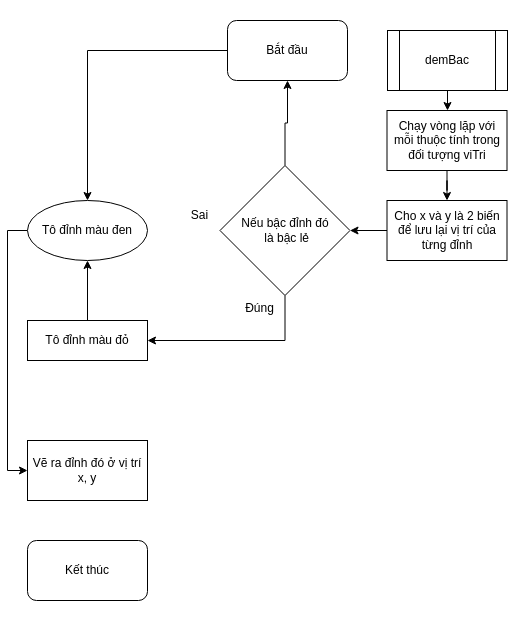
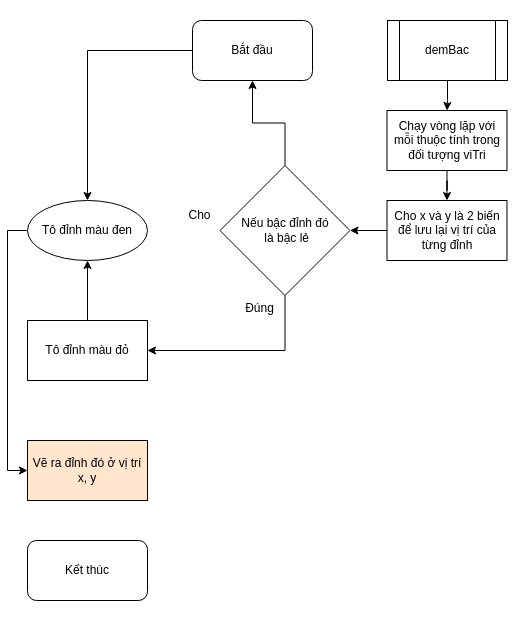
  <mxCell id="0" />
  <mxCell id="1" parent="0" />
  <mxCell id="2" value="" style="edgeStyle=orthogonalEdgeStyle;rounded=0;orthogonalLoop=1;jettySize=auto;html=1;" edge="1" parent="1" source="3" target="16"><mxGeometry relative="1" as="geometry" /></mxCell>
- <mxCell id="3" value="Bắt đầu" style="rounded=1;whiteSpace=wrap;html=1;" vertex="1" parent="1"><mxGeometry x="220" width="120" height="60" as="geometry" y="20" /></mxCell>
+ <mxCell id="3" value="Bắt đầu" style="rounded=1;whiteSpace=wrap;html=1;" vertex="1" parent="1"><mxGeometry x="185" y="20" width="120" height="60" as="geometry" /></mxCell>
  <mxCell id="4" value="" style="edgeStyle=orthogonalEdgeStyle;rounded=0;orthogonalLoop=1;jettySize=auto;html=1;" edge="1" parent="1" source="5" target="12"><mxGeometry relative="1" as="geometry" /></mxCell>
  <mxCell id="5" value="Cho x và y là 2 biến để lưu lại vị trí của từng đỉnh" style="rounded=0;whiteSpace=wrap;html=1;" vertex="1" parent="1"><mxGeometry x="379.5" y="200" width="120" height="60" as="geometry" /></mxCell>
  <mxCell id="6" value="" style="edgeStyle=orthogonalEdgeStyle;rounded=0;orthogonalLoop=1;jettySize=auto;html=1;" edge="1" parent="1" source="7" target="9"><mxGeometry relative="1" as="geometry" /></mxCell>
- <mxCell id="7" value="demBac" style="shape=process;whiteSpace=wrap;html=1;backgroundOutline=1;" vertex="1" parent="1"><mxGeometry x="380" y="30" width="120" height="60" as="geometry" /></mxCell>
+ <mxCell id="7" value="demBac" style="shape=process;whiteSpace=wrap;html=1;backgroundOutline=1;" vertex="1" parent="1"><mxGeometry x="380" width="120" height="60" as="geometry" y="20" /></mxCell>
  <mxCell id="8" value="" style="edgeStyle=orthogonalEdgeStyle;rounded=0;orthogonalLoop=1;jettySize=auto;html=1;" edge="1" parent="1" source="9" target="5"><mxGeometry relative="1" as="geometry" /></mxCell>
  <mxCell id="9" value="Chạy vòng lặp với mỗi thuộc tính trong đối tượng viTri" style="rounded=0;whiteSpace=wrap;html=1;" vertex="1" parent="1"><mxGeometry x="379.5" y="110" width="120" height="60" as="geometry" /></mxCell>
  <mxCell id="10" value="" style="edgeStyle=orthogonalEdgeStyle;rounded=0;orthogonalLoop=1;jettySize=auto;html=1;" edge="1" parent="1" source="12" target="3"><mxGeometry relative="1" as="geometry" /></mxCell>
  <mxCell id="11" style="edgeStyle=orthogonalEdgeStyle;rounded=0;orthogonalLoop=1;jettySize=auto;html=1;exitX=0.5;exitY=1;exitDx=0;exitDy=0;entryX=1;entryY=0.5;entryDx=0;entryDy=0;" edge="1" parent="1" source="12" target="14"><mxGeometry relative="1" as="geometry" /></mxCell>
  <mxCell id="12" value="Nếu bậc đỉnh đó&lt;div&gt;&amp;nbsp;là bậc lẻ&lt;/div&gt;" style="rhombus;whiteSpace=wrap;html=1;" vertex="1" parent="1"><mxGeometry x="212.5" y="165" width="130" height="130" as="geometry" /></mxCell>
  <mxCell id="13" value="" style="edgeStyle=orthogonalEdgeStyle;rounded=0;orthogonalLoop=1;jettySize=auto;html=1;" edge="1" parent="1" source="14" target="16"><mxGeometry relative="1" as="geometry" /></mxCell>
- <mxCell id="14" value="Tô đỉnh màu đỏ" style="rounded=0;whiteSpace=wrap;html=1;" vertex="1" parent="1"><mxGeometry x="20" y="320" width="120" height="40" as="geometry" /></mxCell>
+ <mxCell id="14" value="Tô đỉnh màu đỏ" style="rounded=0;whiteSpace=wrap;html=1;" vertex="1" parent="1"><mxGeometry x="20" y="320" width="120" height="60" as="geometry" /></mxCell>
  <mxCell id="15" style="edgeStyle=orthogonalEdgeStyle;rounded=0;orthogonalLoop=1;jettySize=auto;html=1;exitX=0;exitY=0.5;exitDx=0;exitDy=0;entryX=0;entryY=0.5;entryDx=0;entryDy=0;" edge="1" parent="1" source="16" target="17"><mxGeometry relative="1" as="geometry" /></mxCell>
  <mxCell id="16" value="Tô đỉnh màu đen" style="ellipse;whiteSpace=wrap;html=1;" vertex="1" parent="1"><mxGeometry x="20" y="200" width="120" height="60" as="geometry" /></mxCell>
- <mxCell id="17" value="Vẽ ra đỉnh đó ở vị trí x, y" style="rounded=0;whiteSpace=wrap;html=1;" vertex="1" parent="1"><mxGeometry x="20" y="440" width="120" height="60" as="geometry" /></mxCell>
+ <mxCell id="17" value="Vẽ ra đỉnh đó ở vị trí x, y" style="rounded=0;whiteSpace=wrap;html=1;fillColor=#ffe6cc;" vertex="1" parent="1"><mxGeometry x="20" y="440" width="120" height="60" as="geometry" /></mxCell>
  <mxCell id="18" value="Kết thúc" style="rounded=1;whiteSpace=wrap;html=1;" vertex="1" parent="1"><mxGeometry x="20" y="540" width="120" height="60" as="geometry" /></mxCell>
  <mxCell id="19" value="Đúng" style="text;html=1;align=center;verticalAlign=middle;resizable=0;points=[];autosize=1;strokeColor=none;fillColor=none;" vertex="1" parent="1"><mxGeometry x="227" y="293" width="50" height="30" as="geometry" /></mxCell>
- <mxCell id="20" value="Sai" style="text;html=1;align=center;verticalAlign=middle;resizable=0;points=[];autosize=1;strokeColor=none;fillColor=none;" vertex="1" parent="1"><mxGeometry x="172" y="200" width="40" height="30" as="geometry" /></mxCell>
+ <mxCell id="20" value="Cho" style="text;html=1;align=center;verticalAlign=middle;resizable=0;points=[];autosize=1;strokeColor=none;fillColor=none;" vertex="1" parent="1"><mxGeometry x="172" y="200" width="40" height="30" as="geometry" /></mxCell>
